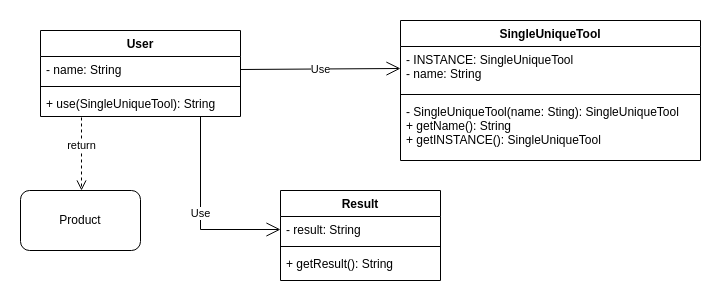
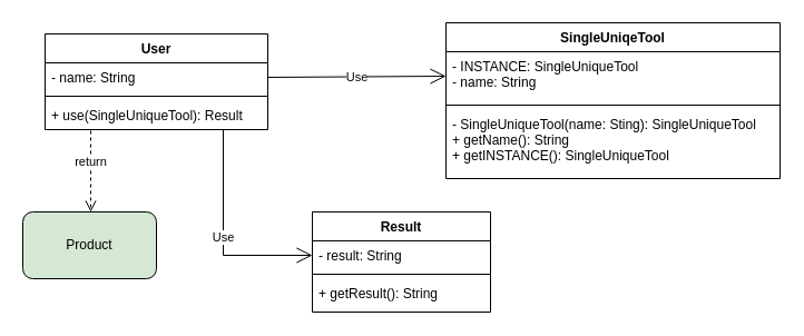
  <mxCell id="0" />
  <mxCell id="1" parent="0" />
  <mxCell id="2" value="User" style="swimlane;fontStyle=1;align=center;verticalAlign=top;childLayout=stackLayout;horizontal=1;startSize=26;horizontalStack=0;resizeParent=1;resizeParentMax=0;resizeLast=0;collapsible=1;marginBottom=0;" parent="1" vertex="1"><mxGeometry x="40" y="30" width="200" height="86" as="geometry" /></mxCell>
  <mxCell id="3" value="- name: String" style="text;strokeColor=none;fillColor=none;align=left;verticalAlign=top;spacingLeft=4;spacingRight=4;overflow=hidden;rotatable=0;points=[[0,0.5],[1,0.5]];portConstraint=eastwest;" parent="2" vertex="1"><mxGeometry y="26" width="200" height="26" as="geometry" /></mxCell>
  <mxCell id="4" value="" style="line;strokeWidth=1;fillColor=none;align=left;verticalAlign=middle;spacingTop=-1;spacingLeft=3;spacingRight=3;rotatable=0;labelPosition=right;points=[];portConstraint=eastwest;strokeColor=inherit;" parent="2" vertex="1"><mxGeometry y="52" width="200" height="8" as="geometry" /></mxCell>
- <mxCell id="5" value="+ use(SingleUniqueTool): String" style="text;strokeColor=none;fillColor=none;align=left;verticalAlign=top;spacingLeft=4;spacingRight=4;overflow=hidden;rotatable=0;points=[[0,0.5],[1,0.5]];portConstraint=eastwest;" parent="2" vertex="1"><mxGeometry y="60" width="200" height="26" as="geometry" /></mxCell>
+ <mxCell id="5" value="+ use(SingleUniqueTool): Result" style="text;strokeColor=none;fillColor=none;align=left;verticalAlign=top;spacingLeft=4;spacingRight=4;overflow=hidden;rotatable=0;points=[[0,0.5],[1,0.5]];portConstraint=eastwest;" parent="2" vertex="1"><mxGeometry y="60" width="200" height="26" as="geometry" /></mxCell>
  <mxCell id="6" value="Result" style="swimlane;fontStyle=1;align=center;verticalAlign=top;childLayout=stackLayout;horizontal=1;startSize=26;horizontalStack=0;resizeParent=1;resizeParentMax=0;resizeLast=0;collapsible=1;marginBottom=0;" parent="1" vertex="1"><mxGeometry x="280" y="190" width="160" height="90" as="geometry" /></mxCell>
  <mxCell id="7" value="- result: String" style="text;strokeColor=none;fillColor=none;align=left;verticalAlign=top;spacingLeft=4;spacingRight=4;overflow=hidden;rotatable=0;points=[[0,0.5],[1,0.5]];portConstraint=eastwest;" parent="6" vertex="1"><mxGeometry y="26" width="160" height="26" as="geometry" /></mxCell>
  <mxCell id="8" value="" style="line;strokeWidth=1;fillColor=none;align=left;verticalAlign=middle;spacingTop=-1;spacingLeft=3;spacingRight=3;rotatable=0;labelPosition=right;points=[];portConstraint=eastwest;strokeColor=inherit;" parent="6" vertex="1"><mxGeometry y="52" width="160" height="8" as="geometry" /></mxCell>
  <mxCell id="9" value="+ getResult(): String" style="text;strokeColor=none;fillColor=none;align=left;verticalAlign=top;spacingLeft=4;spacingRight=4;overflow=hidden;rotatable=0;points=[[0,0.5],[1,0.5]];portConstraint=eastwest;" parent="6" vertex="1"><mxGeometry y="60" width="160" height="30" as="geometry" /></mxCell>
- <mxCell id="10" value="SingleUniqueTool" style="swimlane;fontStyle=1;align=center;verticalAlign=top;childLayout=stackLayout;horizontal=1;startSize=26;horizontalStack=0;resizeParent=1;resizeParentMax=0;resizeLast=0;collapsible=1;marginBottom=0;" parent="1" vertex="1"><mxGeometry x="400" y="20" width="300" height="140" as="geometry" /></mxCell>
+ <mxCell id="10" value="SingleUniqeTool" style="swimlane;fontStyle=1;align=center;verticalAlign=top;childLayout=stackLayout;horizontal=1;startSize=26;horizontalStack=0;resizeParent=1;resizeParentMax=0;resizeLast=0;collapsible=1;marginBottom=0;" parent="1" vertex="1"><mxGeometry x="400" y="20" width="300" height="140" as="geometry" /></mxCell>
  <mxCell id="11" value="- INSTANCE: SingleUniqueTool&#10;- name: String" style="text;strokeColor=none;fillColor=none;align=left;verticalAlign=top;spacingLeft=4;spacingRight=4;overflow=hidden;rotatable=0;points=[[0,0.5],[1,0.5]];portConstraint=eastwest;" parent="10" vertex="1"><mxGeometry y="26" width="300" height="44" as="geometry" /></mxCell>
  <mxCell id="12" value="" style="line;strokeWidth=1;fillColor=none;align=left;verticalAlign=middle;spacingTop=-1;spacingLeft=3;spacingRight=3;rotatable=0;labelPosition=right;points=[];portConstraint=eastwest;strokeColor=inherit;" parent="10" vertex="1"><mxGeometry y="70" width="300" height="8" as="geometry" /></mxCell>
  <mxCell id="13" value="- SingleUniqueTool(name: Sting): SingleUniqueTool&#10;+ getName(): String&#10;+ getINSTANCE(): SingleUniqueTool" style="text;strokeColor=none;fillColor=none;align=left;verticalAlign=top;spacingLeft=4;spacingRight=4;overflow=hidden;rotatable=0;points=[[0,0.5],[1,0.5]];portConstraint=eastwest;" parent="10" vertex="1"><mxGeometry y="78" width="300" height="62" as="geometry" /></mxCell>
  <mxCell id="14" value="Use" style="endArrow=open;endSize=12;dashed=0;html=1;rounded=0;exitX=1;exitY=0.5;exitDx=0;exitDy=0;entryX=0;entryY=0.5;entryDx=0;entryDy=0;" parent="1" source="3" target="11" edge="1"><mxGeometry width="160" relative="1" as="geometry"><mxPoint x="240" y="130" as="sourcePoint" /><mxPoint x="400" y="130" as="targetPoint" /></mxGeometry></mxCell>
  <mxCell id="15" value="Use" style="endArrow=open;endSize=12;dashed=0;html=1;rounded=0;exitX=0.8;exitY=1;exitDx=0;exitDy=0;exitPerimeter=0;entryX=0;entryY=0.5;entryDx=0;entryDy=0;" parent="1" source="5" target="7" edge="1"><mxGeometry width="160" relative="1" as="geometry"><mxPoint x="240" y="130" as="sourcePoint" /><mxPoint x="400" y="130" as="targetPoint" /><Array as="points"><mxPoint x="200" y="229" /></Array></mxGeometry></mxCell>
  <mxCell id="16" value="return" style="html=1;verticalAlign=bottom;endArrow=open;dashed=1;endSize=8;rounded=0;exitX=0.205;exitY=1.038;exitDx=0;exitDy=0;exitPerimeter=0;" parent="1" source="5" edge="1"><mxGeometry relative="1" as="geometry"><mxPoint x="360" y="130" as="sourcePoint" /><mxPoint x="81" y="190" as="targetPoint" /></mxGeometry></mxCell>
- <mxCell id="17" value="Product" style="rounded=1;whiteSpace=wrap;html=1;" parent="1" vertex="1"><mxGeometry x="20" y="190" width="120" height="60" as="geometry" /></mxCell>
+ <mxCell id="17" value="Product" style="rounded=1;whiteSpace=wrap;html=1;fillColor=#d5e8d4;" parent="1" vertex="1"><mxGeometry x="20" y="190" width="120" height="60" as="geometry" /></mxCell>
